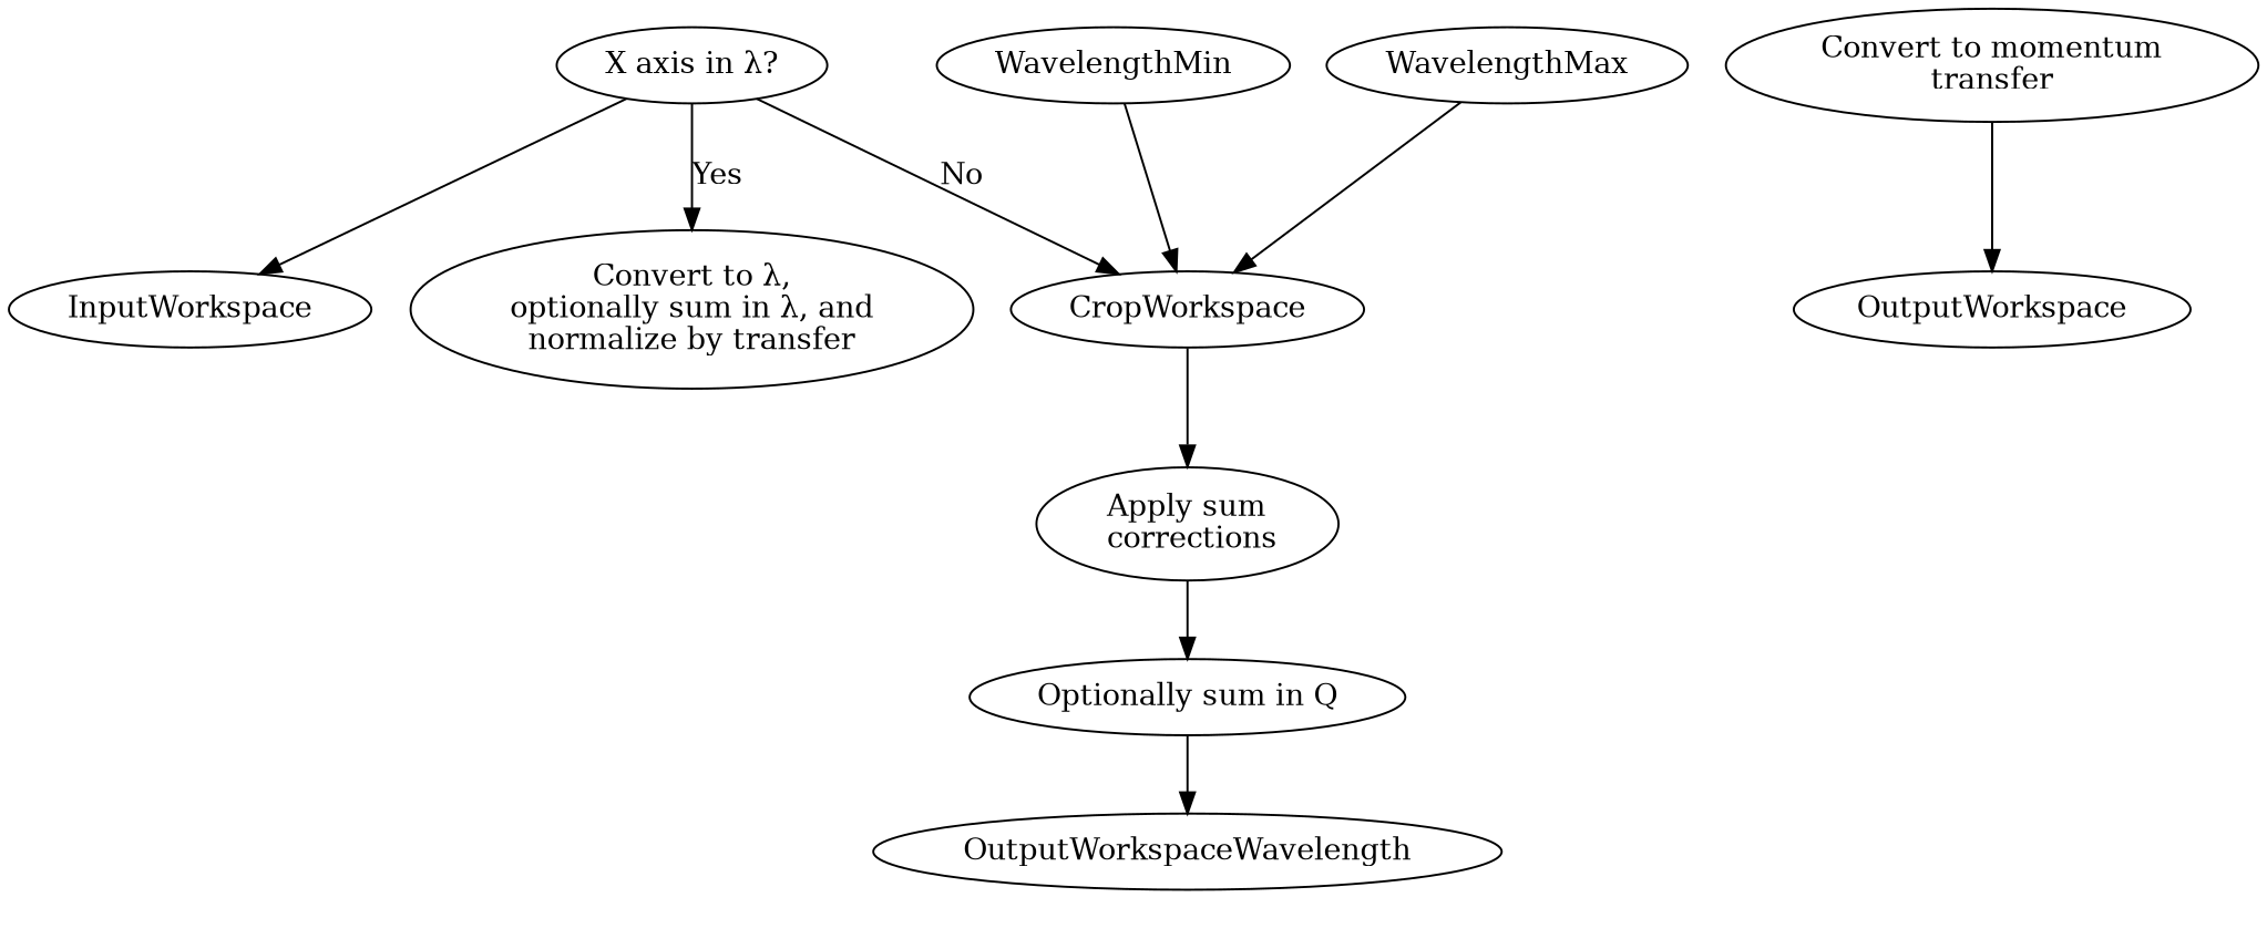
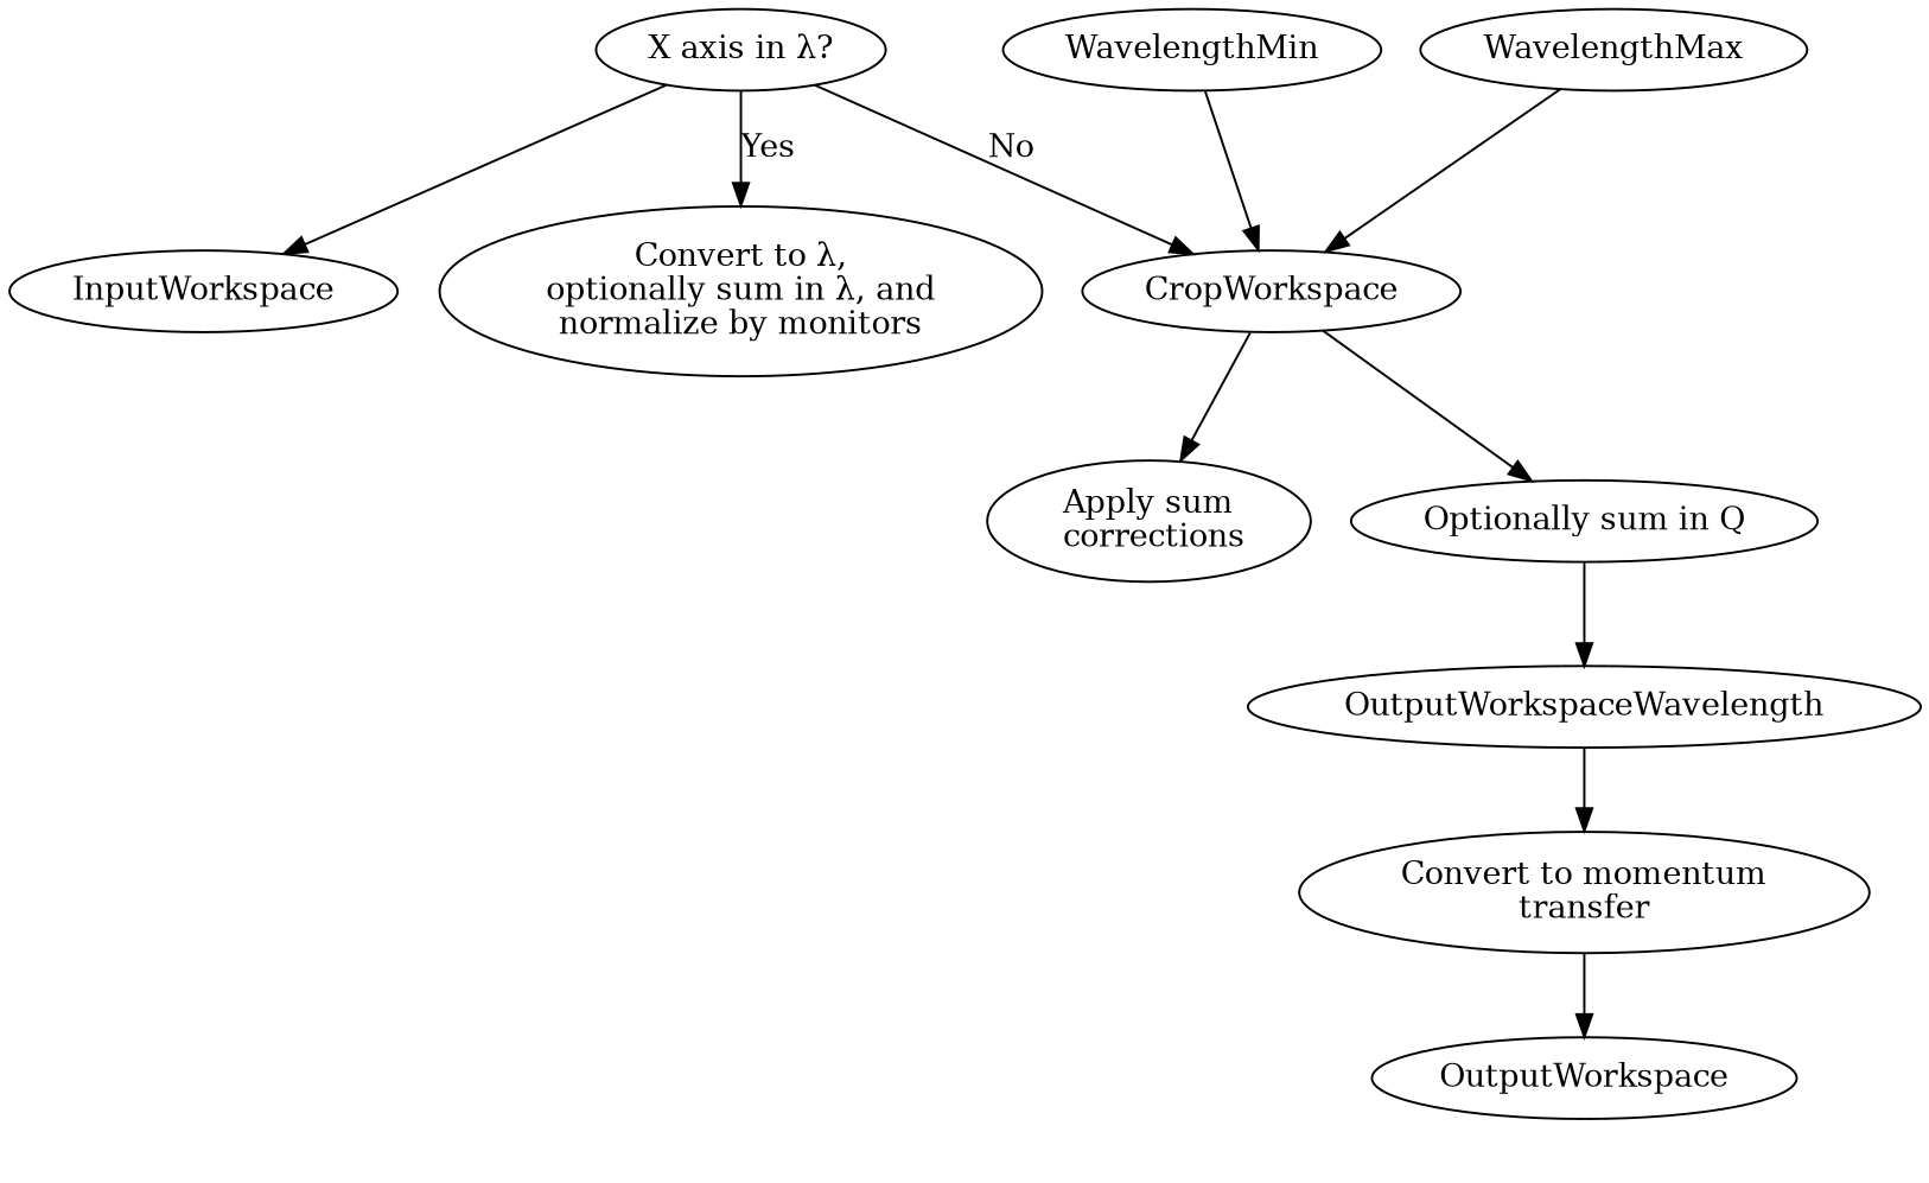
  digraph {
    label="\n"
    n1 [label=InputWorkspace]
    n2 [group=gwav label=WavelengthMin]
    n3 [group=gwav label=WavelengthMax]
    n4 [label=OutputWorkspaceWavelength]
    n5 [label=OutputWorkspace]
    n6 [label="X axis in &lambda;?"]
    n7 [group=g1 label=CropWorkspace]
-   n8 [label="Convert to &lambda;,\noptionally sum in &lambda;, and\nnormalize by transfer"]
+   n8 [label="Convert to &lambda;,\noptionally sum in &lambda;, and\nnormalize by monitors"]
    n9 [label="Apply sum\n corrections"]
    n10 [label="Optionally sum in Q"]
    n11 [label="Convert to momentum\ntransfer"]
    subgraph sub_1 {
      n1
      n2
      n3
      n4
      n5
    }
    subgraph sub_2 {
      n6
    }
    subgraph sub_3 {
      n7
    }
    subgraph sub_4 {
      n8
      n9
      n10
      n11
    }
    subgraph sub_5 {
    }
    n2 -> n7
    n3 -> n7
+   n4 -> n11
    n6 -> n1
    n6 -> n7 [label=No]
    n6 -> n8 [label=Yes]
    n7 -> n9
-   n9 -> n10
+   n7 -> n10
    n10 -> n4
    n11 -> n5
  }
